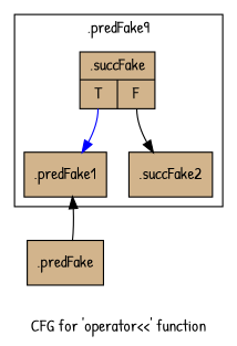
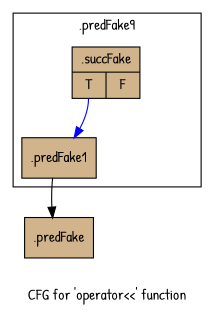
  digraph {
    fontname="Patrick Hand"
    label="CFG for 'operator\<\<' function"
    node [color=black filename="../../../../../src/ban_s3.cpp" fillcolor=tan fontname="Patrick Hand" linenumber=191 shape=record style=filled]
    edge [color=black execusionnum=0 filename="../../../../../src/ban_s3.cpp" fontname="Patrick Hand"]
    n1 [label="{.predFake1}"]
    n2 [label="{.succFake|{<s0>T|<s1>F}}"]
-   n3 [label="{.succFake2}" linenumber=194]
    n4 [label="{.predFake}" filename="" linenumber=""]
    subgraph cluster_1 {
      invocationtime=0
      label=".predFake9"
      tripcount=0
      n1
      n2
-     n3
    }
    n2 -> n1 [color=blue tailport=s0]
-   n2 -> n3 [tailport=s1]
-   n4 -> n1
+   n1 -> n4
  }
